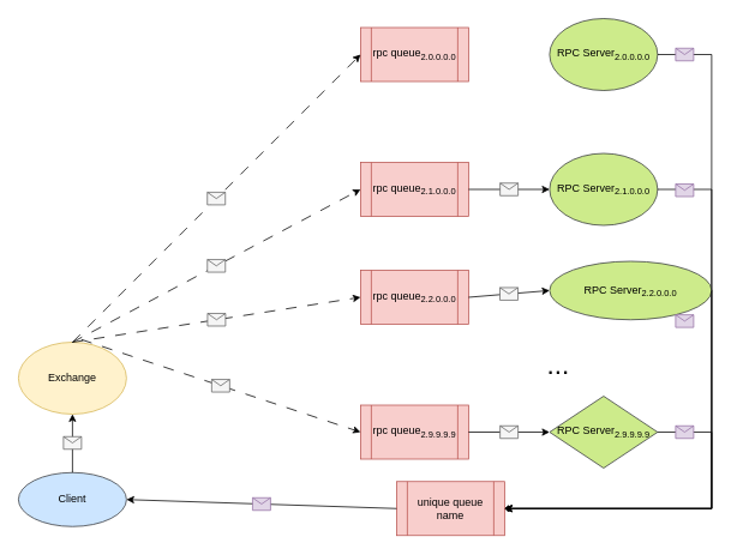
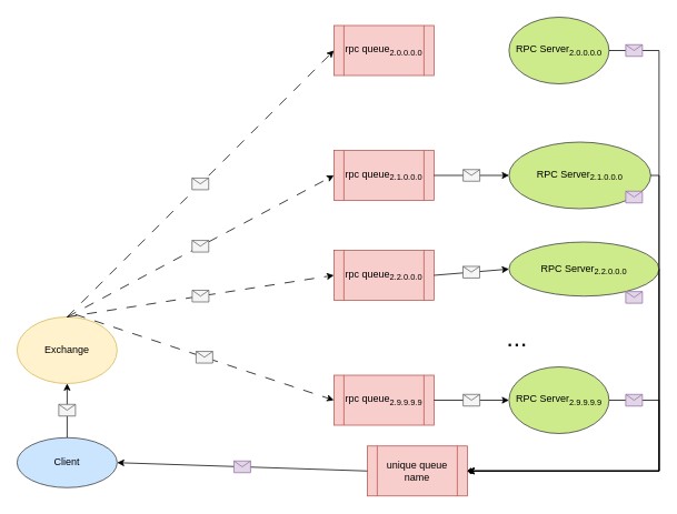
  <mxCell id="0" />
  <mxCell id="1" parent="0" />
  <mxCell id="2" value="Exchange" style="ellipse;whiteSpace=wrap;html=1;fillColor=#fff2cc;strokeColor=#d6b656;" vertex="1" parent="1"><mxGeometry x="20" y="380" width="120" height="80" as="geometry" /></mxCell>
  <mxCell id="3" value="RPC Server&lt;sub&gt;2.0.0.0.0&lt;/sub&gt;" style="ellipse;whiteSpace=wrap;html=1;fillColor=#cdeb8b;strokeColor=#36393d;" vertex="1" parent="1"><mxGeometry x="610" width="120" height="80" as="geometry" y="20" /></mxCell>
  <mxCell id="4" value="rpc queue&lt;sub&gt;2.0.0.0.0&lt;/sub&gt;" style="shape=process;whiteSpace=wrap;html=1;backgroundOutline=1;fillColor=#f8cecc;strokeColor=#b85450;" vertex="1" parent="1"><mxGeometry x="400" y="30" width="120" height="60" as="geometry" /></mxCell>
  <mxCell id="5" value="unique queue name" style="shape=process;whiteSpace=wrap;html=1;backgroundOutline=1;fillColor=#f8cecc;strokeColor=#b85450;" vertex="1" parent="1"><mxGeometry x="440" y="535" width="120" height="60" as="geometry" /></mxCell>
  <mxCell id="6" value="" style="endArrow=classic;html=1;rounded=0;exitX=0.5;exitY=0;exitDx=0;exitDy=0;entryX=0;entryY=0.5;entryDx=0;entryDy=0;dashed=1;dashPattern=12 12;" edge="1" parent="1" source="2" target="4"><mxGeometry relative="1" as="geometry"><mxPoint x="360" y="430" as="sourcePoint" /><mxPoint x="460" y="430" as="targetPoint" /></mxGeometry></mxCell>
  <mxCell id="7" value="" style="shape=message;html=1;outlineConnect=0;fillColor=#f5f5f5;fontColor=#333333;strokeColor=#666666;" vertex="1" parent="6"><mxGeometry width="20" height="14" relative="1" as="geometry"><mxPoint x="-10" y="-7" as="offset" /></mxGeometry></mxCell>
  <mxCell id="8" value="" style="endArrow=classic;html=1;rounded=0;entryX=1;entryY=0.5;entryDx=0;entryDy=0;exitX=0;exitY=0.5;exitDx=0;exitDy=0;" edge="1" parent="1" source="5" target="31"><mxGeometry relative="1" as="geometry"><mxPoint x="360" y="430" as="sourcePoint" /><mxPoint x="460" y="430" as="targetPoint" /></mxGeometry></mxCell>
  <mxCell id="9" value="" style="shape=message;html=1;outlineConnect=0;fillColor=#e1d5e7;strokeColor=#9673a6;" vertex="1" parent="8"><mxGeometry width="20" height="14" relative="1" as="geometry"><mxPoint x="-10" y="-7" as="offset" /></mxGeometry></mxCell>
  <mxCell id="10" value="" style="endArrow=classic;html=1;rounded=0;exitX=1;exitY=0.5;exitDx=0;exitDy=0;entryX=1;entryY=0.5;entryDx=0;entryDy=0;" edge="1" parent="1" source="3" target="5"><mxGeometry relative="1" as="geometry"><mxPoint x="360" y="430" as="sourcePoint" /><mxPoint x="460" y="430" as="targetPoint" /><Array as="points"><mxPoint x="790" y="60" /><mxPoint x="790" y="565" /></Array></mxGeometry></mxCell>
  <mxCell id="11" value="" style="shape=message;html=1;outlineConnect=0;fillColor=#e1d5e7;strokeColor=#9673a6;" vertex="1" parent="10"><mxGeometry width="20" height="14" relative="1" as="geometry"><mxPoint x="-40" y="-345" as="offset" /></mxGeometry></mxCell>
- <mxCell id="12" value="RPC Server&lt;sub&gt;2.1.0.0.0&lt;/sub&gt;" style="ellipse;whiteSpace=wrap;html=1;fillColor=#cdeb8b;strokeColor=#36393d;" vertex="1" parent="1"><mxGeometry x="610" y="170" width="120" height="80" as="geometry" /></mxCell>
+ <mxCell id="12" value="RPC Server&lt;sub&gt;2.1.0.0.0&lt;/sub&gt;" style="ellipse;whiteSpace=wrap;html=1;fillColor=#cdeb8b;strokeColor=#36393d;" vertex="1" parent="1"><mxGeometry x="610" y="170" width="170" height="80" as="geometry" /></mxCell>
  <mxCell id="13" value="rpc queue&lt;sub&gt;2.1.0.0.0&lt;/sub&gt;" style="shape=process;whiteSpace=wrap;html=1;backgroundOutline=1;fillColor=#f8cecc;strokeColor=#b85450;" vertex="1" parent="1"><mxGeometry x="400" y="180" width="120" height="60" as="geometry" /></mxCell>
  <mxCell id="14" value="" style="endArrow=classic;html=1;rounded=0;exitX=1;exitY=0.5;exitDx=0;exitDy=0;entryX=0;entryY=0.5;entryDx=0;entryDy=0;" edge="1" parent="1" source="13" target="12"><mxGeometry relative="1" as="geometry"><mxPoint x="360" y="580" as="sourcePoint" /><mxPoint x="460" y="580" as="targetPoint" /></mxGeometry></mxCell>
  <mxCell id="15" value="" style="shape=message;html=1;outlineConnect=0;fillColor=#f5f5f5;fontColor=#333333;strokeColor=#666666;" vertex="1" parent="14"><mxGeometry width="20" height="14" relative="1" as="geometry"><mxPoint x="-10" y="-7" as="offset" /></mxGeometry></mxCell>
  <mxCell id="16" value="" style="endArrow=classic;html=1;rounded=0;exitX=0.5;exitY=0;exitDx=0;exitDy=0;entryX=0;entryY=0.5;entryDx=0;entryDy=0;dashed=1;dashPattern=12 12;" edge="1" parent="1" source="2" target="13"><mxGeometry relative="1" as="geometry"><mxPoint x="90" y="390" as="sourcePoint" /><mxPoint x="410" y="70" as="targetPoint" /></mxGeometry></mxCell>
  <mxCell id="17" value="" style="shape=message;html=1;outlineConnect=0;fillColor=#f5f5f5;fontColor=#333333;strokeColor=#666666;" vertex="1" parent="16"><mxGeometry width="20" height="14" relative="1" as="geometry"><mxPoint x="-10" y="-7" as="offset" /></mxGeometry></mxCell>
  <mxCell id="18" value="RPC Server&lt;sub&gt;2.2.0.0.0&lt;/sub&gt;" style="ellipse;whiteSpace=wrap;html=1;fillColor=#cdeb8b;strokeColor=#36393d;" vertex="1" parent="1"><mxGeometry x="610" y="290" width="180" height="65" as="geometry" /></mxCell>
  <mxCell id="19" value="rpc queue&lt;sub&gt;2.2.0.0.0&lt;/sub&gt;" style="shape=process;whiteSpace=wrap;html=1;backgroundOutline=1;fillColor=#f8cecc;strokeColor=#b85450;" vertex="1" parent="1"><mxGeometry x="400" y="300" width="120" height="60" as="geometry" /></mxCell>
  <mxCell id="20" value="" style="endArrow=classic;html=1;rounded=0;exitX=1;exitY=0.5;exitDx=0;exitDy=0;entryX=0;entryY=0.5;entryDx=0;entryDy=0;" edge="1" parent="1" source="19" target="18"><mxGeometry relative="1" as="geometry"><mxPoint x="360" y="700" as="sourcePoint" /><mxPoint x="460" y="700" as="targetPoint" /></mxGeometry></mxCell>
  <mxCell id="21" value="" style="shape=message;html=1;outlineConnect=0;fillColor=#f5f5f5;fontColor=#333333;strokeColor=#666666;" vertex="1" parent="20"><mxGeometry width="20" height="14" relative="1" as="geometry"><mxPoint x="-10" y="-7" as="offset" /></mxGeometry></mxCell>
- <mxCell id="22" value="RPC Server&lt;sub&gt;2.9.9.9.9&lt;/sub&gt;" style="rhombus;whiteSpace=wrap;html=1;fillColor=#cdeb8b;strokeColor=#36393d;" vertex="1" parent="1"><mxGeometry x="610" y="440" width="120" height="80" as="geometry" /></mxCell>
+ <mxCell id="22" value="RPC Server&lt;sub&gt;2.9.9.9.9&lt;/sub&gt;" style="ellipse;whiteSpace=wrap;html=1;fillColor=#cdeb8b;strokeColor=#36393d;" vertex="1" parent="1"><mxGeometry x="610" y="440" width="120" height="80" as="geometry" /></mxCell>
  <mxCell id="23" value="rpc queue&lt;sub&gt;2.9.9.9.9&lt;/sub&gt;" style="shape=process;whiteSpace=wrap;html=1;backgroundOutline=1;fillColor=#f8cecc;strokeColor=#b85450;" vertex="1" parent="1"><mxGeometry x="400" y="450" width="120" height="60" as="geometry" /></mxCell>
  <mxCell id="24" value="" style="endArrow=classic;html=1;rounded=0;exitX=1;exitY=0.5;exitDx=0;exitDy=0;entryX=0;entryY=0.5;entryDx=0;entryDy=0;" edge="1" parent="1" source="23" target="22"><mxGeometry relative="1" as="geometry"><mxPoint x="360" y="850" as="sourcePoint" /><mxPoint x="460" y="850" as="targetPoint" /></mxGeometry></mxCell>
  <mxCell id="25" value="" style="shape=message;html=1;outlineConnect=0;fillColor=#f5f5f5;fontColor=#333333;strokeColor=#666666;" vertex="1" parent="24"><mxGeometry width="20" height="14" relative="1" as="geometry"><mxPoint x="-10" y="-7" as="offset" /></mxGeometry></mxCell>
  <mxCell id="26" value="" style="endArrow=classic;html=1;rounded=0;exitX=0.5;exitY=0;exitDx=0;exitDy=0;entryX=0;entryY=0.5;entryDx=0;entryDy=0;dashed=1;dashPattern=12 12;" edge="1" parent="1" source="2" target="19"><mxGeometry relative="1" as="geometry"><mxPoint x="90" y="390" as="sourcePoint" /><mxPoint x="410" y="220" as="targetPoint" /></mxGeometry></mxCell>
  <mxCell id="27" value="" style="shape=message;html=1;outlineConnect=0;fillColor=#f5f5f5;fontColor=#333333;strokeColor=#666666;" vertex="1" parent="26"><mxGeometry width="20" height="14" relative="1" as="geometry"><mxPoint x="-10" y="-7" as="offset" /></mxGeometry></mxCell>
  <mxCell id="28" value="" style="endArrow=classic;html=1;rounded=0;exitX=0.583;exitY=-0.037;exitDx=0;exitDy=0;entryX=0;entryY=0.5;entryDx=0;entryDy=0;exitPerimeter=0;dashed=1;dashPattern=12 12;" edge="1" parent="1" source="2" target="23"><mxGeometry relative="1" as="geometry"><mxPoint x="100" y="400" as="sourcePoint" /><mxPoint x="420" y="230" as="targetPoint" /></mxGeometry></mxCell>
  <mxCell id="29" value="" style="shape=message;html=1;outlineConnect=0;fillColor=#f5f5f5;fontColor=#333333;strokeColor=#666666;" vertex="1" parent="28"><mxGeometry width="20" height="14" relative="1" as="geometry"><mxPoint x="-10" y="-7" as="offset" /></mxGeometry></mxCell>
  <mxCell id="30" value="..." style="text;html=1;strokeColor=none;fillColor=none;align=center;verticalAlign=middle;whiteSpace=wrap;rounded=0;fontSize=30;" vertex="1" parent="1"><mxGeometry x="590" y="390" width="60" height="30" as="geometry" /></mxCell>
  <mxCell id="31" value="Client" style="ellipse;whiteSpace=wrap;html=1;fillColor=#cce5ff;strokeColor=#36393d;" vertex="1" parent="1"><mxGeometry x="20" y="525" width="120" height="60" as="geometry" /></mxCell>
  <mxCell id="32" value="" style="endArrow=classic;html=1;rounded=0;exitX=0.5;exitY=0;exitDx=0;exitDy=0;entryX=0.5;entryY=1;entryDx=0;entryDy=0;" edge="1" parent="1" source="31" target="2"><mxGeometry relative="1" as="geometry"><mxPoint x="360" y="310" as="sourcePoint" /><mxPoint x="460" y="310" as="targetPoint" /></mxGeometry></mxCell>
  <mxCell id="33" value="" style="shape=message;html=1;outlineConnect=0;fillColor=#f5f5f5;fontColor=#333333;strokeColor=#666666;" vertex="1" parent="32"><mxGeometry width="20" height="14" relative="1" as="geometry"><mxPoint x="-10" y="-7" as="offset" /></mxGeometry></mxCell>
  <mxCell id="34" value="" style="endArrow=diamond;html=1;rounded=0;exitX=1;exitY=0.5;exitDx=0;exitDy=0;entryX=1;entryY=0.5;entryDx=0;entryDy=0;" edge="1" parent="1" source="22" target="5"><mxGeometry relative="1" as="geometry"><mxPoint x="480" y="470" as="sourcePoint" /><mxPoint x="580" y="470" as="targetPoint" /><Array as="points"><mxPoint x="790" y="480" /><mxPoint x="790" y="565" /></Array></mxGeometry></mxCell>
  <mxCell id="35" value="" style="shape=message;html=1;outlineConnect=0;fillColor=#e1d5e7;strokeColor=#9673a6;" vertex="1" parent="34"><mxGeometry width="20" height="14" relative="1" as="geometry"><mxPoint x="3" y="-92" as="offset" /></mxGeometry></mxCell>
  <mxCell id="36" value="" style="endArrow=classic;html=1;rounded=0;exitX=1;exitY=0.5;exitDx=0;exitDy=0;entryX=1;entryY=0.5;entryDx=0;entryDy=0;" edge="1" parent="1" source="18" target="5"><mxGeometry relative="1" as="geometry"><mxPoint x="740" y="490" as="sourcePoint" /><mxPoint x="570" y="575" as="targetPoint" /><Array as="points"><mxPoint x="790" y="330" /><mxPoint x="790" y="565" /></Array></mxGeometry></mxCell>
  <mxCell id="37" value="" style="shape=message;html=1;outlineConnect=0;fillColor=#e1d5e7;strokeColor=#9673a6;" vertex="1" parent="36"><mxGeometry width="20" height="14" relative="1" as="geometry"><mxPoint x="-40" y="-209" as="offset" /></mxGeometry></mxCell>
  <mxCell id="38" value="" style="endArrow=classic;html=1;rounded=0;exitX=1;exitY=0.5;exitDx=0;exitDy=0;entryX=1;entryY=0.5;entryDx=0;entryDy=0;" edge="1" parent="1" source="12" target="5"><mxGeometry relative="1" as="geometry"><mxPoint x="750" y="500" as="sourcePoint" /><mxPoint x="580" y="585" as="targetPoint" /><Array as="points"><mxPoint x="790" y="210" /><mxPoint x="790" y="565" /></Array></mxGeometry></mxCell>
  <mxCell id="39" value="" style="shape=message;html=1;outlineConnect=0;fillColor=#e1d5e7;strokeColor=#9673a6;" vertex="1" parent="38"><mxGeometry width="20" height="14" relative="1" as="geometry"><mxPoint x="-40" y="-269" as="offset" /></mxGeometry></mxCell>
